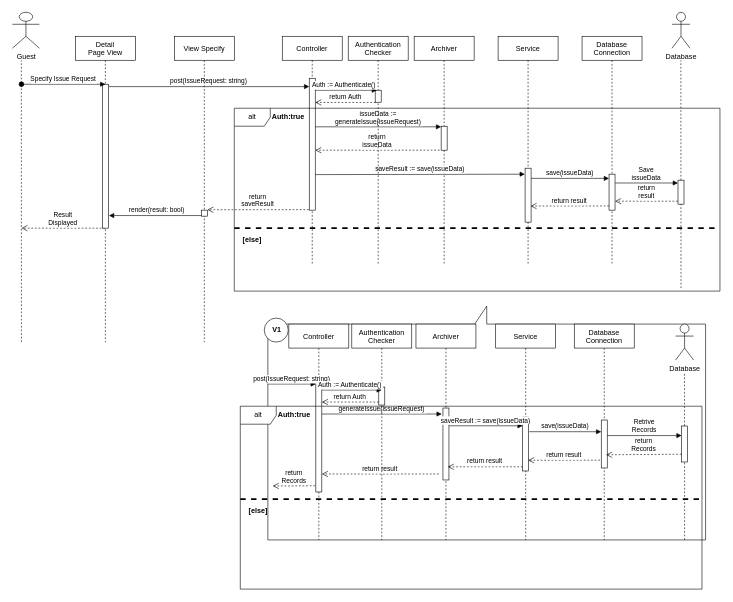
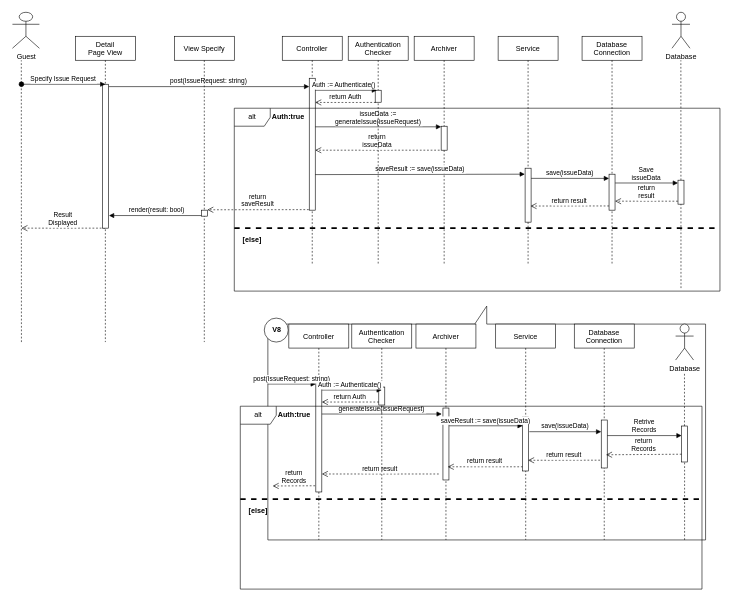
  <mxCell id="0" />
  <mxCell id="1" parent="0" />
  <mxCell id="2" value="" style="shape=callout;whiteSpace=wrap;html=1;perimeter=calloutPerimeter;rotation=-180;" parent="1" vertex="1"><mxGeometry x="446" y="510" width="730" height="390" as="geometry" /></mxCell>
  <mxCell id="3" value="Archiver" style="shape=umlLifeline;perimeter=lifelinePerimeter;container=1;collapsible=0;recursiveResize=0;rounded=0;shadow=0;strokeWidth=1;" parent="1" vertex="1"><mxGeometry x="693" y="540" width="100" height="360" as="geometry" /></mxCell>
  <mxCell id="4" value="" style="points=[];perimeter=orthogonalPerimeter;rounded=0;shadow=0;strokeWidth=1;" parent="3" vertex="1"><mxGeometry x="45" y="140" width="10" height="120" as="geometry" /></mxCell>
  <mxCell id="5" value="Controller" style="shape=umlLifeline;perimeter=lifelinePerimeter;container=1;collapsible=0;recursiveResize=0;rounded=0;shadow=0;strokeWidth=1;" parent="1" vertex="1"><mxGeometry x="470" y="60" width="100" height="380" as="geometry" /></mxCell>
  <mxCell id="6" value="" style="points=[];perimeter=orthogonalPerimeter;rounded=0;shadow=0;strokeWidth=1;" parent="5" vertex="1"><mxGeometry x="45" y="70" width="10" height="220" as="geometry" /></mxCell>
  <mxCell id="7" value="post(IssueRequest: string)" style="verticalAlign=bottom;endArrow=block;shadow=0;strokeWidth=1;exitX=1.043;exitY=0.004;exitDx=0;exitDy=0;exitPerimeter=0;" parent="1" edge="1"><mxGeometry relative="1" as="geometry"><mxPoint x="180.43" y="143.96" as="sourcePoint" /><Array as="points" /><mxPoint x="515" y="143.96" as="targetPoint" /></mxGeometry></mxCell>
  <mxCell id="8" value="Archiver" style="shape=umlLifeline;perimeter=lifelinePerimeter;container=1;collapsible=0;recursiveResize=0;rounded=0;shadow=0;strokeWidth=1;" parent="1" vertex="1"><mxGeometry x="690" y="60" width="100" height="380" as="geometry" /></mxCell>
  <mxCell id="9" value="" style="points=[];perimeter=orthogonalPerimeter;rounded=0;shadow=0;strokeWidth=1;" parent="8" vertex="1"><mxGeometry x="45" y="150" width="10" height="40" as="geometry" /></mxCell>
  <mxCell id="10" value=" save(issueData)" style="verticalAlign=bottom;endArrow=block;shadow=0;strokeWidth=1;entryX=-0.04;entryY=0.006;entryDx=0;entryDy=0;entryPerimeter=0;exitX=1;exitY=0.222;exitDx=0;exitDy=0;exitPerimeter=0;" parent="8" edge="1"><mxGeometry relative="1" as="geometry"><mxPoint x="195" y="236.98" as="sourcePoint" /><mxPoint x="325.0" y="237" as="targetPoint" /><Array as="points" /></mxGeometry></mxCell>
  <mxCell id="11" value="Database&#10;Connection" style="shape=umlLifeline;perimeter=lifelinePerimeter;container=1;collapsible=0;recursiveResize=0;rounded=0;shadow=0;strokeWidth=1;" parent="1" vertex="1"><mxGeometry x="970" y="60" width="100" height="380" as="geometry" /></mxCell>
  <mxCell id="12" value="" style="points=[];perimeter=orthogonalPerimeter;rounded=0;shadow=0;strokeWidth=1;" parent="11" vertex="1"><mxGeometry x="45" y="230" width="10" height="60" as="geometry" /></mxCell>
  <mxCell id="13" value="issueData := &#10;generateIssue(issueRequest)" style="verticalAlign=bottom;endArrow=block;shadow=0;strokeWidth=1;" parent="1" target="9" edge="1"><mxGeometry relative="1" as="geometry"><mxPoint x="525" y="211" as="sourcePoint" /><mxPoint x="680" y="211" as="targetPoint" /><Array as="points" /></mxGeometry></mxCell>
  <mxCell id="14" value="Database" style="shape=umlActor;verticalLabelPosition=bottom;verticalAlign=top;html=1;outlineConnect=0;" parent="1" vertex="1"><mxGeometry x="1120" y="20" width="30" height="60" as="geometry" /></mxCell>
  <mxCell id="15" value="" style="endArrow=none;dashed=1;html=1;startArrow=none;" parent="1" edge="1"><mxGeometry width="50" height="50" relative="1" as="geometry"><mxPoint x="1135" y="480" as="sourcePoint" /><mxPoint x="1134.8" y="100" as="targetPoint" /></mxGeometry></mxCell>
  <mxCell id="16" value="Save&#10;issueData" style="verticalAlign=bottom;endArrow=block;shadow=0;strokeWidth=1;exitX=1.027;exitY=0.324;exitDx=0;exitDy=0;exitPerimeter=0;" parent="1" edge="1"><mxGeometry relative="1" as="geometry"><mxPoint x="1025.27" y="304.68" as="sourcePoint" /><mxPoint x="1130" y="304.68" as="targetPoint" /><Array as="points" /></mxGeometry></mxCell>
  <mxCell id="17" value="" style="points=[];perimeter=orthogonalPerimeter;rounded=0;shadow=0;strokeWidth=1;" parent="1" vertex="1"><mxGeometry x="1130" y="300" width="10" height="40" as="geometry" /></mxCell>
  <mxCell id="18" value="return&#10;saveResult" style="verticalAlign=bottom;endArrow=open;dashed=1;endSize=8;exitX=-0.08;exitY=0.996;shadow=0;strokeWidth=1;exitDx=0;exitDy=0;exitPerimeter=0;" parent="1" source="6" edge="1"><mxGeometry relative="1" as="geometry"><mxPoint x="345" y="349.36" as="targetPoint" /><mxPoint x="514.74" y="340.06" as="sourcePoint" /></mxGeometry></mxCell>
  <mxCell id="19" value="return&#10;result" style="verticalAlign=bottom;endArrow=open;dashed=1;endSize=8;exitX=-0.026;exitY=1.002;shadow=0;strokeWidth=1;exitDx=0;exitDy=0;exitPerimeter=0;" parent="1" edge="1"><mxGeometry relative="1" as="geometry"><mxPoint x="1025" y="335" as="targetPoint" /><mxPoint x="1129.74" y="335.06" as="sourcePoint" /></mxGeometry></mxCell>
  <mxCell id="20" value="return&#10;issueData" style="verticalAlign=bottom;endArrow=open;dashed=1;endSize=8;exitX=-0.257;exitY=1;shadow=0;strokeWidth=1;exitDx=0;exitDy=0;exitPerimeter=0;" parent="1" source="9" target="6" edge="1"><mxGeometry relative="1" as="geometry"><mxPoint x="580" y="250" as="targetPoint" /><mxPoint x="684.74" y="250.06" as="sourcePoint" /></mxGeometry></mxCell>
  <mxCell id="21" value="saveResult := save(issueData)" style="verticalAlign=bottom;endArrow=block;shadow=0;strokeWidth=1;entryX=-0.04;entryY=0.006;entryDx=0;entryDy=0;entryPerimeter=0;" parent="1" edge="1"><mxGeometry relative="1" as="geometry"><mxPoint x="525" y="290.7" as="sourcePoint" /><mxPoint x="874.6" y="290" as="targetPoint" /><Array as="points" /></mxGeometry></mxCell>
  <mxCell id="22" value="return result" style="verticalAlign=bottom;endArrow=open;dashed=1;endSize=8;shadow=0;strokeWidth=1;entryX=0.54;entryY=0.667;entryDx=0;entryDy=0;entryPerimeter=0;" parent="1" edge="1"><mxGeometry relative="1" as="geometry"><mxPoint x="884" y="343.14" as="targetPoint" /><mxPoint x="1015" y="343" as="sourcePoint" /><Array as="points"><mxPoint x="960" y="343" /></Array></mxGeometry></mxCell>
  <mxCell id="23" value="Controller" style="shape=umlLifeline;perimeter=lifelinePerimeter;container=1;collapsible=0;recursiveResize=0;rounded=0;shadow=0;strokeWidth=1;" parent="1" vertex="1"><mxGeometry x="481" y="540" width="100" height="360" as="geometry" /></mxCell>
  <mxCell id="24" value="" style="points=[];perimeter=orthogonalPerimeter;rounded=0;shadow=0;strokeWidth=1;" parent="23" vertex="1"><mxGeometry x="45" y="90" width="10" height="190" as="geometry" /></mxCell>
  <mxCell id="25" value="Database&#10;Connection" style="shape=umlLifeline;perimeter=lifelinePerimeter;container=1;collapsible=0;recursiveResize=0;rounded=0;shadow=0;strokeWidth=1;" parent="1" vertex="1"><mxGeometry x="957" y="540" width="100" height="360" as="geometry" /></mxCell>
  <mxCell id="26" value="" style="points=[];perimeter=orthogonalPerimeter;rounded=0;shadow=0;strokeWidth=1;" parent="25" vertex="1"><mxGeometry x="45" y="160" width="10" height="80" as="geometry" /></mxCell>
  <mxCell id="27" value="Database" style="shape=umlActor;verticalLabelPosition=bottom;verticalAlign=top;html=1;outlineConnect=0;" parent="1" vertex="1"><mxGeometry x="1126" y="540" width="30" height="60" as="geometry" /></mxCell>
  <mxCell id="28" value="" style="endArrow=none;dashed=1;html=1;startArrow=none;" parent="1" source="29" edge="1"><mxGeometry width="50" height="50" relative="1" as="geometry"><mxPoint x="1141" y="900" as="sourcePoint" /><mxPoint x="1140.8" y="620" as="targetPoint" /></mxGeometry></mxCell>
  <mxCell id="29" value="" style="points=[];perimeter=orthogonalPerimeter;rounded=0;shadow=0;strokeWidth=1;" parent="1" vertex="1"><mxGeometry x="1136" y="710" width="10" height="60" as="geometry" /></mxCell>
  <mxCell id="30" value="" style="endArrow=none;dashed=1;html=1;startArrow=none;" parent="1" target="29" edge="1"><mxGeometry width="50" height="50" relative="1" as="geometry"><mxPoint x="1141" y="900" as="sourcePoint" /><mxPoint x="1140.8" y="620" as="targetPoint" /></mxGeometry></mxCell>
  <mxCell id="31" value="Retrive&#10;Records" style="verticalAlign=bottom;endArrow=block;shadow=0;strokeWidth=1;" parent="1" edge="1"><mxGeometry relative="1" as="geometry"><mxPoint x="1012" y="725.97" as="sourcePoint" /><mxPoint x="1136" y="725.97" as="targetPoint" /><Array as="points" /></mxGeometry></mxCell>
  <mxCell id="32" value="return&#10;Records" style="verticalAlign=bottom;endArrow=open;dashed=1;endSize=8;exitX=-0.026;exitY=1.002;shadow=0;strokeWidth=1;exitDx=0;exitDy=0;exitPerimeter=0;" parent="1" edge="1"><mxGeometry relative="1" as="geometry"><mxPoint x="1010" y="757.97" as="targetPoint" /><mxPoint x="1136" y="757.03" as="sourcePoint" /></mxGeometry></mxCell>
  <mxCell id="33" value="return&#10;Records" style="verticalAlign=bottom;endArrow=open;dashed=1;endSize=8;shadow=0;strokeWidth=1;exitX=0.083;exitY=0.931;exitDx=0;exitDy=0;exitPerimeter=0;" parent="1" edge="1"><mxGeometry relative="1" as="geometry"><mxPoint x="454" y="810" as="targetPoint" /><mxPoint x="524.83" y="809.65" as="sourcePoint" /></mxGeometry></mxCell>
  <mxCell id="34" value="" style="ellipse;whiteSpace=wrap;html=1;aspect=fixed;" parent="1" vertex="1"><mxGeometry x="440" y="530" width="40" height="40" as="geometry" /></mxCell>
- <mxCell id="35" value="&lt;b&gt;V1&lt;/b&gt;" style="text;html=1;strokeColor=none;fillColor=none;align=center;verticalAlign=middle;whiteSpace=wrap;rounded=0;" parent="1" vertex="1"><mxGeometry x="441" y="540" width="40" height="20" as="geometry" /></mxCell>
+ <mxCell id="35" value="&lt;b&gt;V8&lt;/b&gt;" style="text;html=1;strokeColor=none;fillColor=none;align=center;verticalAlign=middle;whiteSpace=wrap;rounded=0;" parent="1" vertex="1"><mxGeometry x="441" y="540" width="40" height="20" as="geometry" /></mxCell>
  <mxCell id="36" value="generateIssue(issueRequest)" style="verticalAlign=bottom;endArrow=block;shadow=0;strokeWidth=1;" parent="1" edge="1"><mxGeometry relative="1" as="geometry"><mxPoint x="536" y="690" as="sourcePoint" /><mxPoint x="736" y="690" as="targetPoint" /><Array as="points" /></mxGeometry></mxCell>
  <mxCell id="37" value="post(IssueRequest: string)" style="verticalAlign=bottom;endArrow=block;shadow=0;strokeWidth=1;" parent="1" edge="1"><mxGeometry relative="1" as="geometry"><mxPoint x="446" y="640" as="sourcePoint" /><Array as="points" /><mxPoint x="526" y="640" as="targetPoint" /></mxGeometry></mxCell>
  <mxCell id="38" value="return result" style="verticalAlign=bottom;endArrow=open;dashed=1;endSize=8;shadow=0;strokeWidth=1;" parent="1" edge="1"><mxGeometry relative="1" as="geometry"><mxPoint x="746" y="778" as="targetPoint" /><mxPoint x="871" y="778" as="sourcePoint" /><Array as="points" /></mxGeometry></mxCell>
  <mxCell id="39" value="return result" style="verticalAlign=bottom;endArrow=open;dashed=1;endSize=8;shadow=0;strokeWidth=1;" parent="1" target="24" edge="1"><mxGeometry relative="1" as="geometry"><mxPoint x="601" y="790" as="targetPoint" /><mxPoint x="731" y="790" as="sourcePoint" /><Array as="points" /></mxGeometry></mxCell>
  <mxCell id="40" value="View Specify" style="shape=umlLifeline;perimeter=lifelinePerimeter;container=1;collapsible=0;recursiveResize=0;rounded=0;shadow=0;strokeWidth=1;" parent="1" vertex="1"><mxGeometry x="290" y="60" width="100" height="510" as="geometry" /></mxCell>
  <mxCell id="41" value="" style="points=[];perimeter=orthogonalPerimeter;rounded=0;shadow=0;strokeWidth=1;" parent="40" vertex="1"><mxGeometry x="45" y="290" width="10" height="10" as="geometry" /></mxCell>
  <mxCell id="42" value="Guest" style="shape=umlActor;verticalLabelPosition=bottom;verticalAlign=top;html=1;outlineConnect=0;" parent="1" vertex="1"><mxGeometry x="20" y="20" width="45" height="60" as="geometry" /></mxCell>
  <mxCell id="43" value="" style="endArrow=none;dashed=1;html=1;startArrow=none;" parent="1" edge="1"><mxGeometry width="50" height="50" relative="1" as="geometry"><mxPoint x="35" y="570" as="sourcePoint" /><mxPoint x="34.8" y="100" as="targetPoint" /></mxGeometry></mxCell>
  <mxCell id="44" value="Result&#10;Displayed" style="verticalAlign=bottom;endArrow=open;dashed=1;endSize=8;shadow=0;strokeWidth=1;" parent="1" source="45" edge="1"><mxGeometry relative="1" as="geometry"><mxPoint x="35" y="380" as="targetPoint" /><mxPoint x="484.74" y="410" as="sourcePoint" /></mxGeometry></mxCell>
  <mxCell id="45" value="Detail&#10;Page View" style="shape=umlLifeline;perimeter=lifelinePerimeter;container=1;collapsible=0;recursiveResize=0;rounded=0;shadow=0;strokeWidth=1;" parent="1" vertex="1"><mxGeometry x="125" y="60" width="100" height="510" as="geometry" /></mxCell>
  <mxCell id="46" value="" style="points=[];perimeter=orthogonalPerimeter;rounded=0;shadow=0;strokeWidth=1;" parent="45" vertex="1"><mxGeometry x="45" y="80" width="10" height="240" as="geometry" /></mxCell>
  <mxCell id="47" value="Specify Issue Request" style="verticalAlign=bottom;startArrow=oval;endArrow=block;startSize=8;shadow=0;strokeWidth=1;" parent="1" edge="1"><mxGeometry relative="1" as="geometry"><mxPoint x="35" y="140" as="sourcePoint" /><mxPoint x="175" y="140" as="targetPoint" /></mxGeometry></mxCell>
  <mxCell id="48" value="render(result: bool)" style="verticalAlign=bottom;endArrow=block;shadow=0;strokeWidth=1;entryX=1.1;entryY=0.875;entryDx=0;entryDy=0;entryPerimeter=0;" parent="1" edge="1"><mxGeometry x="-0.037" relative="1" as="geometry"><mxPoint x="335" y="359" as="sourcePoint" /><mxPoint x="181" y="359" as="targetPoint" /><Array as="points" /><mxPoint as="offset" /></mxGeometry></mxCell>
  <mxCell id="49" value="Authentication&#10;Checker" style="shape=umlLifeline;perimeter=lifelinePerimeter;container=1;collapsible=0;recursiveResize=0;rounded=0;shadow=0;strokeWidth=1;" parent="1" vertex="1"><mxGeometry x="580" y="60" width="100" height="380" as="geometry" /></mxCell>
  <mxCell id="50" value="" style="points=[];perimeter=orthogonalPerimeter;rounded=0;shadow=0;strokeWidth=1;" parent="49" vertex="1"><mxGeometry x="45" y="90" width="10" height="20" as="geometry" /></mxCell>
  <mxCell id="51" value="Auth := Authenticate()" style="verticalAlign=bottom;endArrow=block;shadow=0;strokeWidth=1;" parent="1" source="6" edge="1"><mxGeometry x="-0.067" relative="1" as="geometry"><mxPoint x="530" y="150" as="sourcePoint" /><mxPoint x="628" y="150" as="targetPoint" /><Array as="points" /><mxPoint as="offset" /></mxGeometry></mxCell>
  <mxCell id="52" value="return Auth" style="verticalAlign=bottom;endArrow=open;dashed=1;endSize=8;shadow=0;strokeWidth=1;exitX=0.083;exitY=0.931;exitDx=0;exitDy=0;exitPerimeter=0;" parent="1" edge="1"><mxGeometry relative="1" as="geometry"><mxPoint x="525" y="170.35" as="targetPoint" /><mxPoint x="625.83" y="170.35" as="sourcePoint" /></mxGeometry></mxCell>
  <mxCell id="53" value="Service" style="shape=umlLifeline;perimeter=lifelinePerimeter;container=1;collapsible=0;recursiveResize=0;rounded=0;shadow=0;strokeWidth=1;" parent="1" vertex="1"><mxGeometry x="830" y="60" width="100" height="380" as="geometry" /></mxCell>
  <mxCell id="54" value="" style="points=[];perimeter=orthogonalPerimeter;rounded=0;shadow=0;strokeWidth=1;" parent="53" vertex="1"><mxGeometry x="45" y="220" width="10" height="90" as="geometry" /></mxCell>
  <mxCell id="55" value="Service" style="shape=umlLifeline;perimeter=lifelinePerimeter;container=1;collapsible=0;recursiveResize=0;rounded=0;shadow=0;strokeWidth=1;" parent="1" vertex="1"><mxGeometry x="826" y="540" width="100" height="360" as="geometry" /></mxCell>
  <mxCell id="56" value="" style="points=[];perimeter=orthogonalPerimeter;rounded=0;shadow=0;strokeWidth=1;" parent="55" vertex="1"><mxGeometry x="45" y="155" width="10" height="90" as="geometry" /></mxCell>
  <mxCell id="57" value=" save(issueData)" style="verticalAlign=bottom;endArrow=block;shadow=0;strokeWidth=1;entryX=-0.04;entryY=0.006;entryDx=0;entryDy=0;entryPerimeter=0;exitX=1.5;exitY=0.272;exitDx=0;exitDy=0;exitPerimeter=0;" parent="1" edge="1"><mxGeometry relative="1" as="geometry"><mxPoint x="882" y="719.48" as="sourcePoint" /><mxPoint x="1002" y="719.52" as="targetPoint" /><Array as="points" /></mxGeometry></mxCell>
  <mxCell id="58" value="return result" style="verticalAlign=bottom;endArrow=open;dashed=1;endSize=8;shadow=0;strokeWidth=1;entryX=0.54;entryY=0.667;entryDx=0;entryDy=0;entryPerimeter=0;" parent="1" edge="1"><mxGeometry relative="1" as="geometry"><mxPoint x="880" y="767.14" as="targetPoint" /><mxPoint x="1000" y="767" as="sourcePoint" /><Array as="points"><mxPoint x="956" y="767" /></Array></mxGeometry></mxCell>
  <mxCell id="59" value="saveResult := save(issueData)" style="verticalAlign=bottom;endArrow=block;shadow=0;strokeWidth=1;exitX=1.033;exitY=0.247;exitDx=0;exitDy=0;exitPerimeter=0;" parent="1" source="4" target="56" edge="1"><mxGeometry relative="1" as="geometry"><mxPoint x="686" y="710" as="sourcePoint" /><mxPoint x="811" y="710" as="targetPoint" /><Array as="points" /></mxGeometry></mxCell>
  <mxCell id="60" value="Authentication&#10;Checker" style="shape=umlLifeline;perimeter=lifelinePerimeter;container=1;collapsible=0;recursiveResize=0;rounded=0;shadow=0;strokeWidth=1;" parent="1" vertex="1"><mxGeometry x="586" y="540" width="100" height="360" as="geometry" /></mxCell>
  <mxCell id="61" value="" style="points=[];perimeter=orthogonalPerimeter;rounded=0;shadow=0;strokeWidth=1;" parent="60" vertex="1"><mxGeometry x="45" y="105" width="10" height="30" as="geometry" /></mxCell>
  <mxCell id="62" value="Auth := Authenticate()" style="verticalAlign=bottom;endArrow=block;shadow=0;strokeWidth=1;" parent="1" edge="1"><mxGeometry x="-0.067" relative="1" as="geometry"><mxPoint x="536" y="650" as="sourcePoint" /><mxPoint x="636" y="650" as="targetPoint" /><Array as="points" /><mxPoint as="offset" /></mxGeometry></mxCell>
  <mxCell id="63" value="return Auth" style="verticalAlign=bottom;endArrow=open;dashed=1;endSize=8;shadow=0;strokeWidth=1;exitX=0;exitY=0.833;exitDx=0;exitDy=0;exitPerimeter=0;" parent="1" source="61" edge="1"><mxGeometry relative="1" as="geometry"><mxPoint x="536" y="670" as="targetPoint" /><mxPoint x="626" y="670" as="sourcePoint" /></mxGeometry></mxCell>
  <mxCell id="64" value="alt" style="shape=umlFrame;whiteSpace=wrap;html=1;" vertex="1" parent="1"><mxGeometry x="390" y="180" width="810" height="305" as="geometry" /></mxCell>
  <mxCell id="65" value="&lt;b&gt;Auth:true&lt;/b&gt;" style="text;html=1;strokeColor=none;fillColor=none;align=center;verticalAlign=middle;whiteSpace=wrap;rounded=0;" vertex="1" parent="1"><mxGeometry x="460" y="185" width="40" height="20" as="geometry" /></mxCell>
  <mxCell id="66" value="" style="endArrow=none;dashed=1;html=1;strokeWidth=3;" edge="1" parent="1"><mxGeometry width="50" height="50" relative="1" as="geometry"><mxPoint x="390" y="380" as="sourcePoint" /><mxPoint x="1200" y="380" as="targetPoint" /></mxGeometry></mxCell>
  <mxCell id="67" value="&lt;b&gt;[else]&lt;/b&gt;" style="text;html=1;strokeColor=none;fillColor=none;align=center;verticalAlign=middle;whiteSpace=wrap;rounded=0;" vertex="1" parent="1"><mxGeometry x="400" y="390" width="40" height="20" as="geometry" /></mxCell>
  <mxCell id="68" value="alt" style="shape=umlFrame;whiteSpace=wrap;html=1;" vertex="1" parent="1"><mxGeometry x="400" y="677" width="770" height="305" as="geometry" /></mxCell>
  <mxCell id="69" value="&lt;b&gt;Auth:true&lt;/b&gt;" style="text;html=1;strokeColor=none;fillColor=none;align=center;verticalAlign=middle;whiteSpace=wrap;rounded=0;" vertex="1" parent="1"><mxGeometry x="470" y="682" width="40" height="20" as="geometry" /></mxCell>
  <mxCell id="70" value="" style="endArrow=none;dashed=1;html=1;strokeWidth=3;" edge="1" parent="1"><mxGeometry width="50" height="50" relative="1" as="geometry"><mxPoint x="400" y="832" as="sourcePoint" /><mxPoint x="1170" y="832" as="targetPoint" /></mxGeometry></mxCell>
  <mxCell id="71" value="&lt;b&gt;[else]&lt;/b&gt;" style="text;html=1;strokeColor=none;fillColor=none;align=center;verticalAlign=middle;whiteSpace=wrap;rounded=0;" vertex="1" parent="1"><mxGeometry x="410" y="842" width="40" height="20" as="geometry" /></mxCell>
